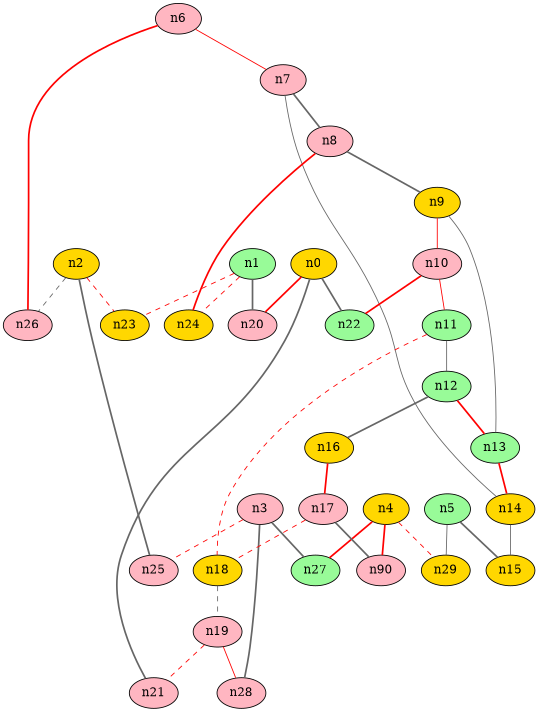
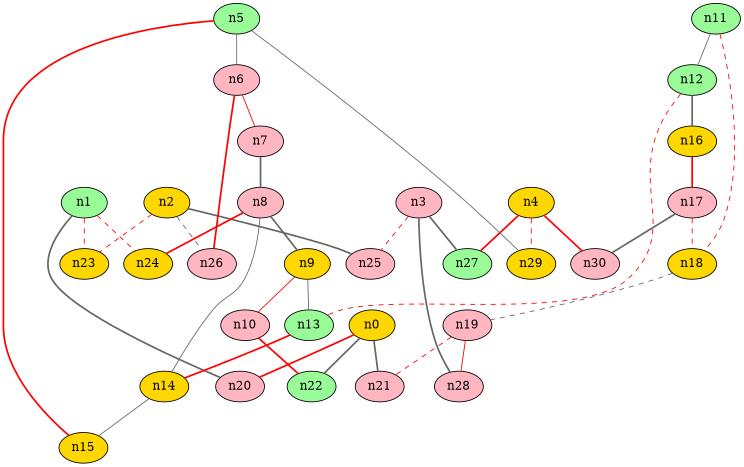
  strict graph {
    edge_default="{}"
    node_default="{}"
    node [fillcolor=lightpink style=filled]
    edge [color=red style=bold]
    n0 [dim3pos="-0.2864362267953966,0.08088946315918706,-0.9546785756101551" fillcolor=gold]
    n20 [dim3pos="0.5937449138712679,-0.4048204242284736,0.6954044876037826"]
    n21 [dim3pos="-0.08807375196388617,0.07398718317193036,0.9933624267815283"]
    n22 [dim3pos="0.08086097974977255,0.03050052795123061,0.9962586108780205" fillcolor=palegreen]
    n1 [dim3pos="0.8089344523219957,-0.539883085009282,0.2327043325066667" fillcolor=palegreen]
    n23 [dim3pos="-0.8301326190521888,-0.31955623107234915,-0.4569066096790338" fillcolor=gold]
    n24 [dim3pos="-0.29979054722217463,0.8966069671545026,0.3259165142275452" fillcolor=gold]
    n2 [dim3pos="-0.4243110807726573,-0.4394269999557805,-0.7917474461237004" fillcolor=gold]
    n25 [dim3pos="0.23051495235661248,0.09162254554230442,0.9687456662552751"]
    n26 [dim3pos="0.053004645222254385,0.49924310865919713,0.8648391908564066"]
    n3 [dim3pos="0.27033238826509604,0.03965362535343577,-0.9619500973809497"]
    n27 [dim3pos="-0.6704340612235686,-0.2332468509101211,0.7043536583931285" fillcolor=palegreen]
    n28 [dim3pos="-0.3696149877693609,0.1294117443621148,0.9201289916296572"]
    n4 [dim3pos="0.5496518886657095,0.7857954272779619,-0.2835636573245307" fillcolor=gold]
    n29 [dim3pos="0.31547868524974704,-0.7122882662792818,0.6269917263201693" fillcolor=gold]
-   n30 [dim3pos="0.022266243775435728,-0.9551584510631971,-0.295256748865605" label=n90]
+   n30 [dim3pos="0.022266243775435728,-0.9551584510631971,-0.295256748865605"]
    n5 [dim3pos="0.21476682602991262,-0.2843570401523306,0.9343534043138298" fillcolor=palegreen]
    n6 [dim3pos="-0.0771706690375009,0.17069916053061437,0.9822965358965937"]
    n15 [dim3pos="0.3814091784477455,-0.17505740141779463,0.9076794284353177" fillcolor=gold]
    n7 [dim3pos="0.3009824460618651,-0.29377992809546244,-0.9072501975810429"]
    n8 [dim3pos="0.177762549851891,-0.6105432473489273,-0.7717754977885607"]
    n14 [dim3pos="-0.02025737911690671,0.01673205273422337,-0.9996547789125069" fillcolor=gold]
    n16 [dim3pos="0.7198989471222266,-0.357545430336332,0.5949006397524859" fillcolor=gold]
    n17 [dim3pos="0.8887778513888734,0.39008947148718215,0.24063278063353816"]
    n9 [dim3pos="-0.017620071334881488,-0.13663251427493497,-0.9904650872842835" fillcolor=gold]
    n10 [dim3pos="-0.09975669426004528,-0.13089748219068761,0.9863642588346592"]
    n13 [dim3pos="0.06304552877926645,-0.20626622011343962,0.9764627528692822" fillcolor=palegreen]
    n11 [dim3pos="-0.38786376466928957,-0.5889426165377208,0.7090192483157768" fillcolor=palegreen]
    n12 [dim3pos="0.13588299127478828,-0.6720042382923768,0.7279739805784945" fillcolor=palegreen]
    n18 [dim3pos="-0.9182011116932733,0.000429500735484869,0.3961142941303118" fillcolor=gold]
    n19 [dim3pos="0.5024511478830828,-0.37200459654844265,-0.7804840960184922"]
    n0 -- n20
    n0 -- n21 [color=gray40]
    n0 -- n22 [color=gray40]
    n1 -- n20 [color=gray40]
    n1 -- n23 [style=dashed]
    n1 -- n24 [style=dashed]
    n2 -- n23 [style=dashed]
    n2 -- n25 [color=gray40]
    n2 -- n26 [color=gray40 style=dashed]
    n3 -- n25 [style=dashed]
    n3 -- n27 [color=gray40]
    n3 -- n28 [color=gray40]
    n4 -- n27
    n4 -- n29 [style=dashed]
    n4 -- n30
    n5 -- n29 [color=gray40 style=solid]
-   n5 -- n15 [color=gray40]
+   n5 -- n6 [color=gray40 style=solid]
+   n5 -- n15
    n6 -- n26
    n6 -- n7 [style=solid]
    n7 -- n8 [color=gray40]
-   n7 -- n14 [color=gray40 style=solid]
+   n8 -- n14 [color=gray40 style=solid]
    n8 -- n24
    n8 -- n9 [color=gray40]
    n14 -- n15 [color=gray40 style=solid]
    n16 -- n17
    n17 -- n30 [color=gray40]
    n17 -- n18 [style=dashed]
    n9 -- n10 [style=solid]
    n9 -- n13 [color=gray40 style=solid]
    n10 -- n22
-   n10 -- n11 [style=solid]
    n13 -- n14
    n11 -- n12 [color=gray40 style=solid]
    n11 -- n18 [style=dashed]
    n12 -- n16 [color=gray40]
-   n12 -- n13
+   n12 -- n13 [style=dashed]
    n18 -- n19 [color=gray40 style=dashed]
    n19 -- n21 [style=dashed]
    n19 -- n28 [style=solid]
  }
